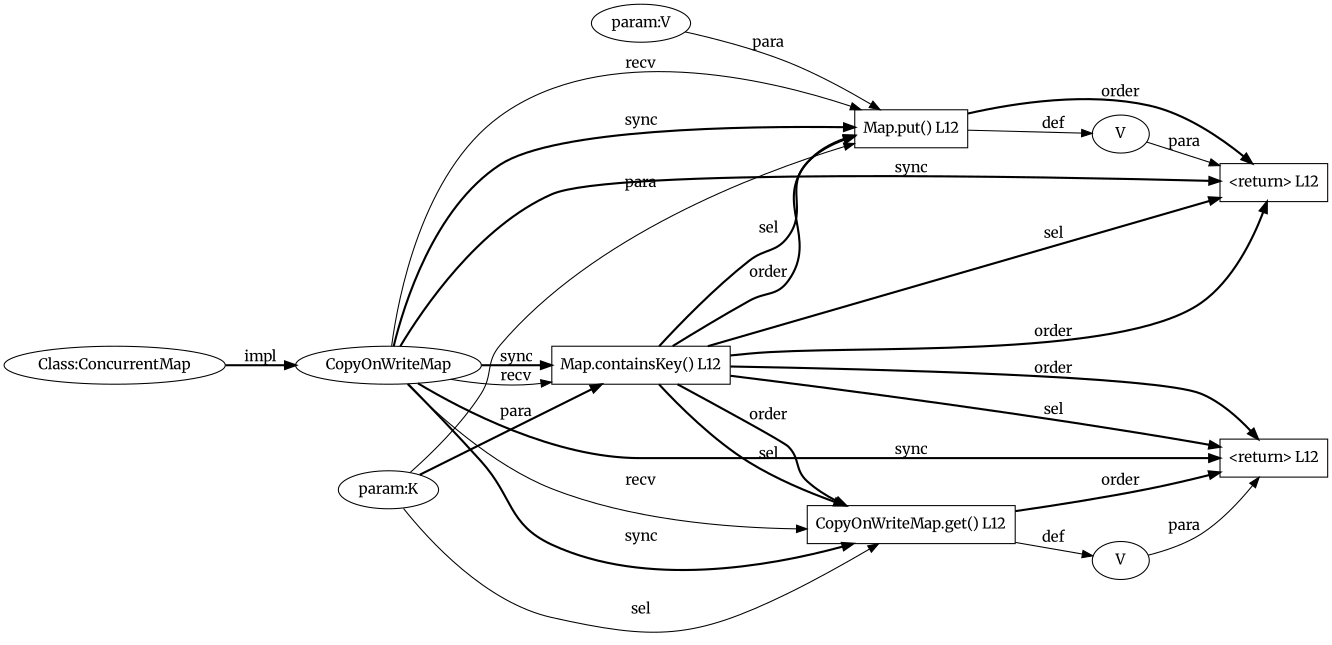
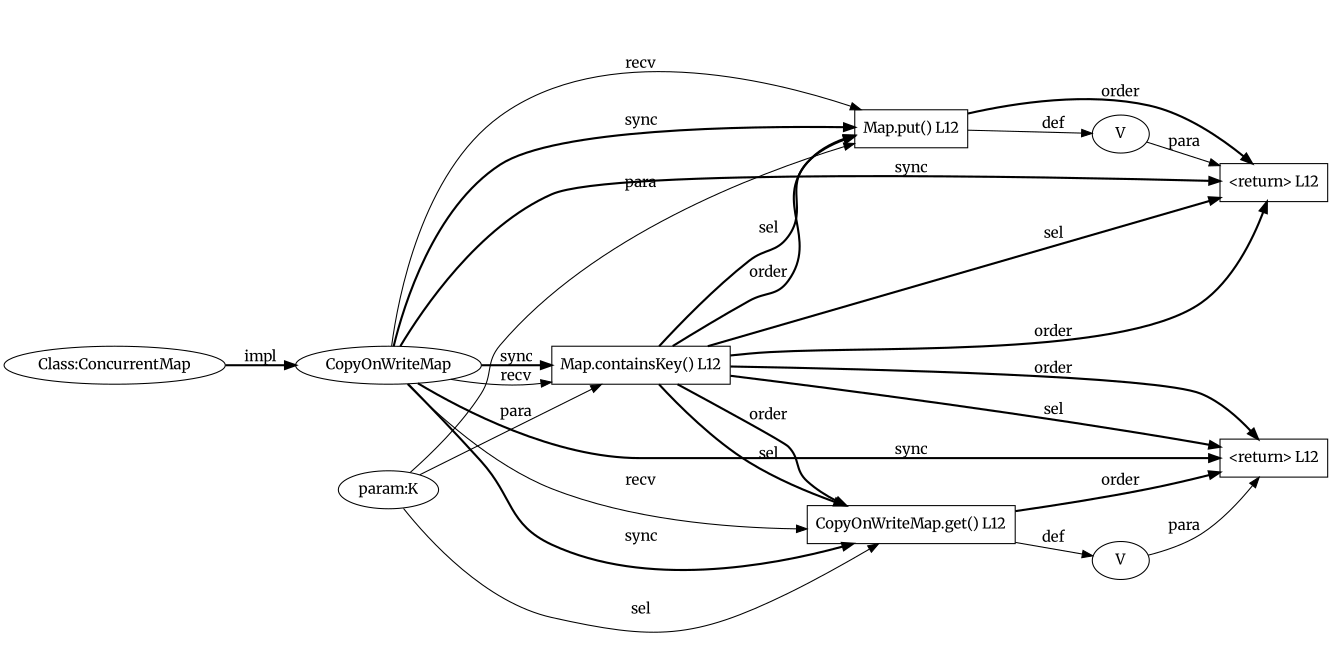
  digraph {
    fontname=Merriweather
    rankdir=LR
    node [fontname=Merriweather shape=ellipse]
    edge [fontname=Merriweather style=bold]
    n1 [label="<return> L12" shape=box]
    n2 [label=CopyOnWriteMap]
    n3 [label="CopyOnWriteMap.get() L12" shape=box]
    n4 [label="Map.put() L12" shape=box]
    n5 [label="<return> L12" shape=box]
    n6 [label="Map.containsKey() L12" shape=box]
    n7 [label=V]
    n8 [label=V]
    n9 [label="param:K"]
-   n10 [label="param:V"]
    n11 [label="Class:ConcurrentMap"]
    n2 -> n1 [label=sync]
    n2 -> n3 [label=recv style=solid]
    n2 -> n3 [label=sync]
    n2 -> n4 [label=recv style=solid]
    n2 -> n4 [label=sync]
    n2 -> n5 [label=sync]
    n2 -> n6 [label=recv style=solid]
    n2 -> n6 [label=sync]
    n3 -> n5 [label=order]
    n3 -> n7 [label=def style=solid]
    n4 -> n1 [label=order]
    n4 -> n8 [label=def style=solid]
    n6 -> n1 [label=order]
    n6 -> n1 [label=sel]
    n6 -> n3 [label=sel]
    n6 -> n3 [label=order]
    n6 -> n4 [label=sel]
    n6 -> n4 [label=order]
    n6 -> n5 [label=order]
    n6 -> n5 [label=sel]
    n7 -> n5 [label=para style=solid]
    n8 -> n1 [label=para style=solid]
    n9 -> n3 [label=sel style=solid]
    n9 -> n4 [label=para style=solid]
-   n9 -> n6 [label=para]
-   n10 -> n4 [label=para style=solid]
+   n9 -> n6 [label=para style=solid]
    n11 -> n2 [label=impl]
  }
